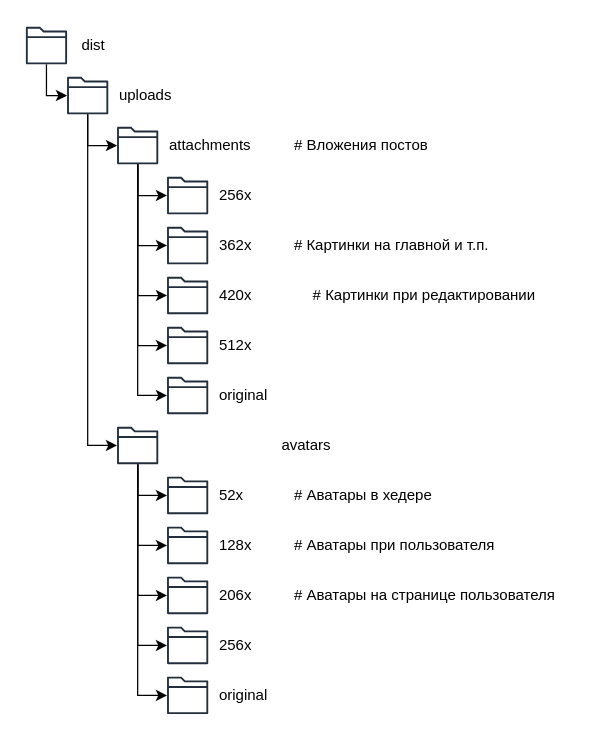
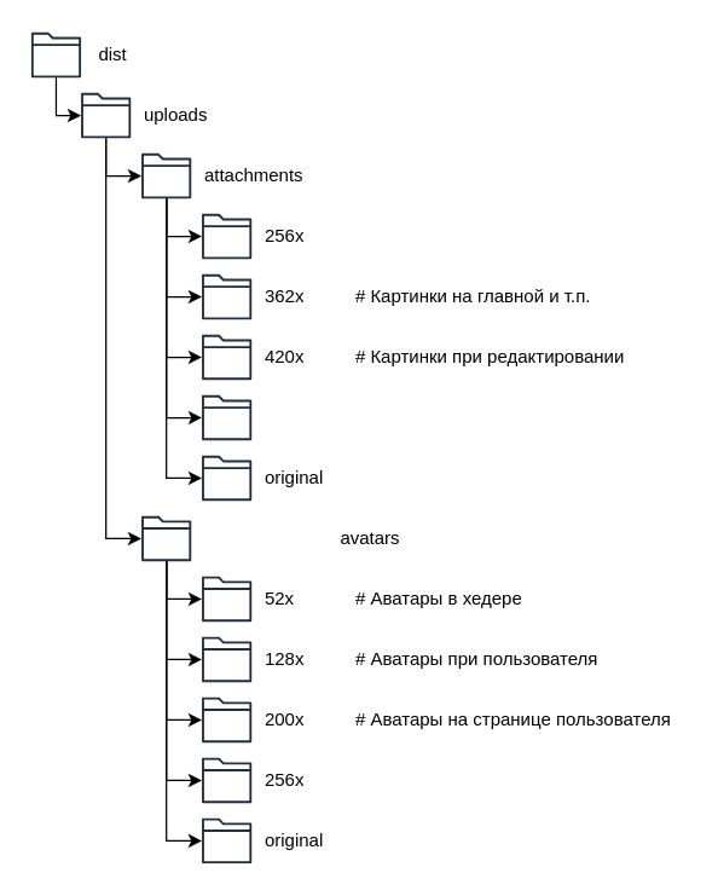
  <mxCell id="0" />
  <mxCell id="1" parent="0" />
  <mxCell id="2" style="edgeStyle=orthogonalEdgeStyle;rounded=0;orthogonalLoop=1;jettySize=auto;html=1;" edge="1" parent="1" source="4" target="10"><mxGeometry relative="1" as="geometry"><mxPoint x="63" y="131" as="targetPoint" /><Array as="points"><mxPoint x="69" y="116" /></Array></mxGeometry></mxCell>
  <mxCell id="3" style="edgeStyle=orthogonalEdgeStyle;rounded=0;orthogonalLoop=1;jettySize=auto;html=1;" edge="1" parent="1" source="4" target="21"><mxGeometry relative="1" as="geometry"><Array as="points"><mxPoint x="69" y="356" /></Array></mxGeometry></mxCell>
  <mxCell id="4" value="" style="sketch=0;outlineConnect=0;fontColor=#232F3E;gradientColor=none;fillColor=#232F3D;strokeColor=none;dashed=0;verticalLabelPosition=bottom;verticalAlign=top;align=center;html=1;fontSize=12;fontStyle=0;aspect=fixed;pointerEvents=1;shape=mxgraph.aws4.folder;" vertex="1" parent="1"><mxGeometry x="53" y="61" width="32.96" height="30" as="geometry" /></mxCell>
  <mxCell id="5" style="edgeStyle=orthogonalEdgeStyle;rounded=0;orthogonalLoop=1;jettySize=auto;html=1;" edge="1" parent="1" source="10" target="11"><mxGeometry relative="1" as="geometry"><Array as="points"><mxPoint x="109" y="156" /></Array></mxGeometry></mxCell>
  <mxCell id="6" style="edgeStyle=orthogonalEdgeStyle;rounded=0;orthogonalLoop=1;jettySize=auto;html=1;" edge="1" parent="1" source="10" target="12"><mxGeometry relative="1" as="geometry"><Array as="points"><mxPoint x="109" y="196" /></Array></mxGeometry></mxCell>
  <mxCell id="7" style="edgeStyle=orthogonalEdgeStyle;rounded=0;orthogonalLoop=1;jettySize=auto;html=1;" edge="1" parent="1" source="10" target="13"><mxGeometry relative="1" as="geometry"><Array as="points"><mxPoint x="109" y="236" /></Array></mxGeometry></mxCell>
  <mxCell id="8" style="edgeStyle=orthogonalEdgeStyle;rounded=0;orthogonalLoop=1;jettySize=auto;html=1;" edge="1" parent="1" source="10" target="14"><mxGeometry relative="1" as="geometry"><Array as="points"><mxPoint x="109" y="276" /></Array></mxGeometry></mxCell>
  <mxCell id="9" style="edgeStyle=orthogonalEdgeStyle;rounded=0;orthogonalLoop=1;jettySize=auto;html=1;" edge="1" parent="1" source="10" target="15"><mxGeometry relative="1" as="geometry"><Array as="points"><mxPoint x="109" y="316" /></Array></mxGeometry></mxCell>
  <mxCell id="10" value="" style="sketch=0;outlineConnect=0;fontColor=#232F3E;gradientColor=none;fillColor=#232F3D;strokeColor=none;dashed=0;verticalLabelPosition=bottom;verticalAlign=top;align=center;html=1;fontSize=12;fontStyle=0;aspect=fixed;pointerEvents=1;shape=mxgraph.aws4.folder;" vertex="1" parent="1"><mxGeometry x="93" y="101" width="32.96" height="30" as="geometry" /></mxCell>
  <mxCell id="11" value="" style="sketch=0;outlineConnect=0;fontColor=#232F3E;gradientColor=none;fillColor=#232F3D;strokeColor=none;dashed=0;verticalLabelPosition=bottom;verticalAlign=top;align=center;html=1;fontSize=12;fontStyle=0;aspect=fixed;pointerEvents=1;shape=mxgraph.aws4.folder;" vertex="1" parent="1"><mxGeometry x="133" y="141" width="32.96" height="30" as="geometry" /></mxCell>
  <mxCell id="12" value="" style="sketch=0;outlineConnect=0;fontColor=#232F3E;gradientColor=none;fillColor=#232F3D;strokeColor=none;dashed=0;verticalLabelPosition=bottom;verticalAlign=top;align=center;html=1;fontSize=12;fontStyle=0;aspect=fixed;pointerEvents=1;shape=mxgraph.aws4.folder;" vertex="1" parent="1"><mxGeometry x="133" y="181" width="32.96" height="30" as="geometry" /></mxCell>
  <mxCell id="13" value="" style="sketch=0;outlineConnect=0;fontColor=#232F3E;gradientColor=none;fillColor=#232F3D;strokeColor=none;dashed=0;verticalLabelPosition=bottom;verticalAlign=top;align=center;html=1;fontSize=12;fontStyle=0;aspect=fixed;pointerEvents=1;shape=mxgraph.aws4.folder;" vertex="1" parent="1"><mxGeometry x="133" y="221" width="32.96" height="30" as="geometry" /></mxCell>
  <mxCell id="14" value="" style="sketch=0;outlineConnect=0;fontColor=#232F3E;gradientColor=none;fillColor=#232F3D;strokeColor=none;dashed=0;verticalLabelPosition=bottom;verticalAlign=top;align=center;html=1;fontSize=12;fontStyle=0;aspect=fixed;pointerEvents=1;shape=mxgraph.aws4.folder;" vertex="1" parent="1"><mxGeometry x="133" y="261" width="32.96" height="30" as="geometry" /></mxCell>
  <mxCell id="15" value="" style="sketch=0;outlineConnect=0;fontColor=#232F3E;gradientColor=none;fillColor=#232F3D;strokeColor=none;dashed=0;verticalLabelPosition=bottom;verticalAlign=top;align=center;html=1;fontSize=12;fontStyle=0;aspect=fixed;pointerEvents=1;shape=mxgraph.aws4.folder;" vertex="1" parent="1"><mxGeometry x="133" y="301" width="32.96" height="30" as="geometry" /></mxCell>
  <mxCell id="16" style="edgeStyle=orthogonalEdgeStyle;rounded=0;orthogonalLoop=1;jettySize=auto;html=1;" edge="1" parent="1" source="21" target="22"><mxGeometry relative="1" as="geometry"><Array as="points"><mxPoint x="109" y="396" /></Array></mxGeometry></mxCell>
  <mxCell id="17" style="edgeStyle=orthogonalEdgeStyle;rounded=0;orthogonalLoop=1;jettySize=auto;html=1;" edge="1" parent="1" source="21" target="23"><mxGeometry relative="1" as="geometry"><Array as="points"><mxPoint x="109" y="436" /></Array></mxGeometry></mxCell>
  <mxCell id="18" style="edgeStyle=orthogonalEdgeStyle;rounded=0;orthogonalLoop=1;jettySize=auto;html=1;" edge="1" parent="1" source="21" target="24"><mxGeometry relative="1" as="geometry"><Array as="points"><mxPoint x="109" y="476" /></Array></mxGeometry></mxCell>
  <mxCell id="19" style="edgeStyle=orthogonalEdgeStyle;rounded=0;orthogonalLoop=1;jettySize=auto;html=1;" edge="1" parent="1" source="21" target="25"><mxGeometry relative="1" as="geometry"><Array as="points"><mxPoint x="109" y="516" /></Array></mxGeometry></mxCell>
  <mxCell id="20" style="edgeStyle=orthogonalEdgeStyle;rounded=0;orthogonalLoop=1;jettySize=auto;html=1;" edge="1" parent="1" source="21" target="26"><mxGeometry relative="1" as="geometry"><Array as="points"><mxPoint x="109" y="556" /></Array></mxGeometry></mxCell>
  <mxCell id="21" value="" style="sketch=0;outlineConnect=0;fontColor=#232F3E;gradientColor=none;fillColor=#232F3D;strokeColor=none;dashed=0;verticalLabelPosition=bottom;verticalAlign=top;align=center;html=1;fontSize=12;fontStyle=0;aspect=fixed;pointerEvents=1;shape=mxgraph.aws4.folder;" vertex="1" parent="1"><mxGeometry x="93" y="341" width="32.96" height="30" as="geometry" /></mxCell>
  <mxCell id="22" value="" style="sketch=0;outlineConnect=0;fontColor=#232F3E;gradientColor=none;fillColor=#232F3D;strokeColor=none;dashed=0;verticalLabelPosition=bottom;verticalAlign=top;align=center;html=1;fontSize=12;fontStyle=0;aspect=fixed;pointerEvents=1;shape=mxgraph.aws4.folder;" vertex="1" parent="1"><mxGeometry x="133" y="381" width="32.96" height="30" as="geometry" /></mxCell>
  <mxCell id="23" value="" style="sketch=0;outlineConnect=0;fontColor=#232F3E;gradientColor=none;fillColor=#232F3D;strokeColor=none;dashed=0;verticalLabelPosition=bottom;verticalAlign=top;align=center;html=1;fontSize=12;fontStyle=0;aspect=fixed;pointerEvents=1;shape=mxgraph.aws4.folder;" vertex="1" parent="1"><mxGeometry x="133" y="421" width="32.96" height="30" as="geometry" /></mxCell>
  <mxCell id="24" value="" style="sketch=0;outlineConnect=0;fontColor=#232F3E;gradientColor=none;fillColor=#232F3D;strokeColor=none;dashed=0;verticalLabelPosition=bottom;verticalAlign=top;align=center;html=1;fontSize=12;fontStyle=0;aspect=fixed;pointerEvents=1;shape=mxgraph.aws4.folder;" vertex="1" parent="1"><mxGeometry x="133" y="461" width="32.96" height="30" as="geometry" /></mxCell>
  <mxCell id="25" value="" style="sketch=0;outlineConnect=0;fontColor=#232F3E;gradientColor=none;fillColor=#232F3D;strokeColor=none;dashed=0;verticalLabelPosition=bottom;verticalAlign=top;align=center;html=1;fontSize=12;fontStyle=0;aspect=fixed;pointerEvents=1;shape=mxgraph.aws4.folder;" vertex="1" parent="1"><mxGeometry x="133" y="501" width="32.96" height="30" as="geometry" /></mxCell>
  <mxCell id="26" value="" style="sketch=0;outlineConnect=0;fontColor=#232F3E;gradientColor=none;fillColor=#232F3D;strokeColor=none;dashed=0;verticalLabelPosition=bottom;verticalAlign=top;align=center;html=1;fontSize=12;fontStyle=0;aspect=fixed;pointerEvents=1;shape=mxgraph.aws4.folder;" vertex="1" parent="1"><mxGeometry x="133" y="541" width="32.96" height="30" as="geometry" /></mxCell>
  <mxCell id="27" value="attachments" style="text;html=1;align=left;verticalAlign=middle;whiteSpace=wrap;rounded=0;" vertex="1" parent="1"><mxGeometry x="133" y="101" width="60" height="30" as="geometry" /></mxCell>
  <mxCell id="28" value="256x" style="text;html=1;align=left;verticalAlign=middle;whiteSpace=wrap;rounded=0;" vertex="1" parent="1"><mxGeometry x="173" y="141" width="60" height="30" as="geometry" /></mxCell>
  <mxCell id="29" value="362x" style="text;html=1;align=left;verticalAlign=middle;whiteSpace=wrap;rounded=0;" vertex="1" parent="1"><mxGeometry x="173" y="181" width="60" height="30" as="geometry" /></mxCell>
  <mxCell id="30" value="420x" style="text;html=1;align=left;verticalAlign=middle;whiteSpace=wrap;rounded=0;" vertex="1" parent="1"><mxGeometry x="173" y="221" width="60" height="30" as="geometry" /></mxCell>
- <mxCell id="31" value="512x" style="text;html=1;align=left;verticalAlign=middle;whiteSpace=wrap;rounded=0;" vertex="1" parent="1"><mxGeometry x="173" y="261" width="60" height="30" as="geometry" /></mxCell>
  <mxCell id="32" value="original" style="text;html=1;align=left;verticalAlign=middle;whiteSpace=wrap;rounded=0;" vertex="1" parent="1"><mxGeometry x="173" y="301" width="60" height="30" as="geometry" /></mxCell>
  <mxCell id="33" value="52x" style="text;html=1;align=left;verticalAlign=middle;whiteSpace=wrap;rounded=0;" vertex="1" parent="1"><mxGeometry x="173" y="381" width="60" height="30" as="geometry" /></mxCell>
  <mxCell id="34" value="128x" style="text;html=1;align=left;verticalAlign=middle;whiteSpace=wrap;rounded=0;" vertex="1" parent="1"><mxGeometry x="173" y="421" width="60" height="30" as="geometry" /></mxCell>
- <mxCell id="35" value="206x" style="text;html=1;align=left;verticalAlign=middle;whiteSpace=wrap;rounded=0;" vertex="1" parent="1"><mxGeometry x="173" y="461" width="60" height="30" as="geometry" /></mxCell>
+ <mxCell id="35" value="200x" style="text;html=1;align=left;verticalAlign=middle;whiteSpace=wrap;rounded=0;" vertex="1" parent="1"><mxGeometry x="173" y="461" width="60" height="30" as="geometry" /></mxCell>
  <mxCell id="36" value="256x" style="text;html=1;align=left;verticalAlign=middle;whiteSpace=wrap;rounded=0;" vertex="1" parent="1"><mxGeometry x="173" y="501" width="60" height="30" as="geometry" /></mxCell>
  <mxCell id="37" value="original" style="text;html=1;align=left;verticalAlign=middle;whiteSpace=wrap;rounded=0;" vertex="1" parent="1"><mxGeometry x="173" y="541" width="60" height="30" as="geometry" /></mxCell>
  <mxCell id="38" value="avatars" style="text;html=1;align=left;verticalAlign=middle;whiteSpace=wrap;rounded=0;" vertex="1" parent="1"><mxGeometry x="223" y="341" width="60" height="30" as="geometry" /></mxCell>
  <mxCell id="39" value="uploads" style="text;html=1;align=left;verticalAlign=middle;whiteSpace=wrap;rounded=0;" vertex="1" parent="1"><mxGeometry x="93" y="61" width="60" height="30" as="geometry" /></mxCell>
  <mxCell id="40" style="edgeStyle=orthogonalEdgeStyle;rounded=0;orthogonalLoop=1;jettySize=auto;html=1;" edge="1" parent="1" source="41" target="4"><mxGeometry relative="1" as="geometry"><Array as="points"><mxPoint x="37" y="76" /></Array></mxGeometry></mxCell>
  <mxCell id="41" value="" style="sketch=0;outlineConnect=0;fontColor=#232F3E;gradientColor=none;fillColor=#232F3D;strokeColor=none;dashed=0;verticalLabelPosition=bottom;verticalAlign=top;align=center;html=1;fontSize=12;fontStyle=0;aspect=fixed;pointerEvents=1;shape=mxgraph.aws4.folder;" vertex="1" parent="1"><mxGeometry x="20.04" y="20.98" width="32.96" height="30" as="geometry" /></mxCell>
  <mxCell id="42" value="dist" style="text;html=1;align=left;verticalAlign=middle;whiteSpace=wrap;rounded=0;" vertex="1" parent="1"><mxGeometry x="63" y="20.98" width="60" height="30" as="geometry" /></mxCell>
- <mxCell id="43" value="# Вложения постов" style="text;html=1;align=left;verticalAlign=middle;whiteSpace=wrap;rounded=0;" vertex="1" parent="1"><mxGeometry x="233" y="101" width="220" height="30" as="geometry" /></mxCell>
  <mxCell id="44" value="# Картинки на главной и т.п." style="text;html=1;align=left;verticalAlign=middle;whiteSpace=wrap;rounded=0;" vertex="1" parent="1"><mxGeometry x="233" y="181" width="160" height="30" as="geometry" /></mxCell>
- <mxCell id="45" value="# Картинки при редактировании" style="text;html=1;align=left;verticalAlign=middle;whiteSpace=wrap;rounded=0;" vertex="1" parent="1"><mxGeometry x="248" y="221" width="220" height="30" as="geometry" /></mxCell>
+ <mxCell id="45" value="# Картинки при редактировании" style="text;html=1;align=left;verticalAlign=middle;whiteSpace=wrap;rounded=0;" vertex="1" parent="1"><mxGeometry x="233" y="221" width="220" height="30" as="geometry" /></mxCell>
  <mxCell id="46" value="# Аватары в хедере" style="text;html=1;align=left;verticalAlign=middle;whiteSpace=wrap;rounded=0;" vertex="1" parent="1"><mxGeometry x="233" y="381" width="220" height="30" as="geometry" /></mxCell>
  <mxCell id="47" value="# Аватары при пользователя" style="text;html=1;align=left;verticalAlign=middle;whiteSpace=wrap;rounded=0;" vertex="1" parent="1"><mxGeometry x="233" y="421" width="220" height="30" as="geometry" /></mxCell>
  <mxCell id="48" value="# Аватары на странице пользователя" style="text;html=1;align=left;verticalAlign=middle;whiteSpace=wrap;rounded=0;" vertex="1" parent="1"><mxGeometry x="233" y="461" width="220" height="30" as="geometry" /></mxCell>
